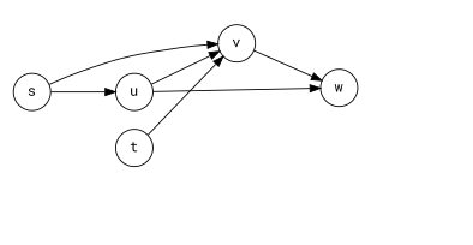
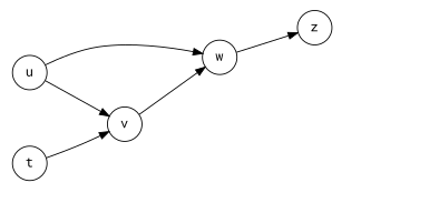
  digraph {
    fontname="Roboto Mono"
    rankdir=LR
    node [fontname="Roboto Mono" shape=circle texmode=math]
    edge [fontname="Roboto Mono" lblstyle=auto topath="bend left"]
-   s
    v
    u
    ss [shape=none style=invis]
    w
    vv [shape=none style=invis]
+   z
    ww [shape=none style=invis]
    uu [shape=none style=invis]
    zz [shape=none style=invis]
    t
    tt [shape=none style=invis]
-   s -> v [label=" " texlbl="$7$" topath="bend right"]
-   s -> u [label=" " texlbl="$5$"]
-   s -> ss [label=" " style=invis]
    v -> w [label=" " texlbl="$1$"]
    v -> vv [label=" " style=invis]
    u -> v [label=" " texlbl="$2$"]
    u -> w [label=" " texlbl="$1$"]
    u -> uu [label=" " style=invis]
+   w -> z [label=" " texlbl="$3$" topath="bend right"]
    w -> ww [label=" " style=invis]
+   z -> zz [label=" " style=invis]
    t -> v [label=" " texlbl="$3$"]
    t -> tt [label=" " style=invis]
  }
